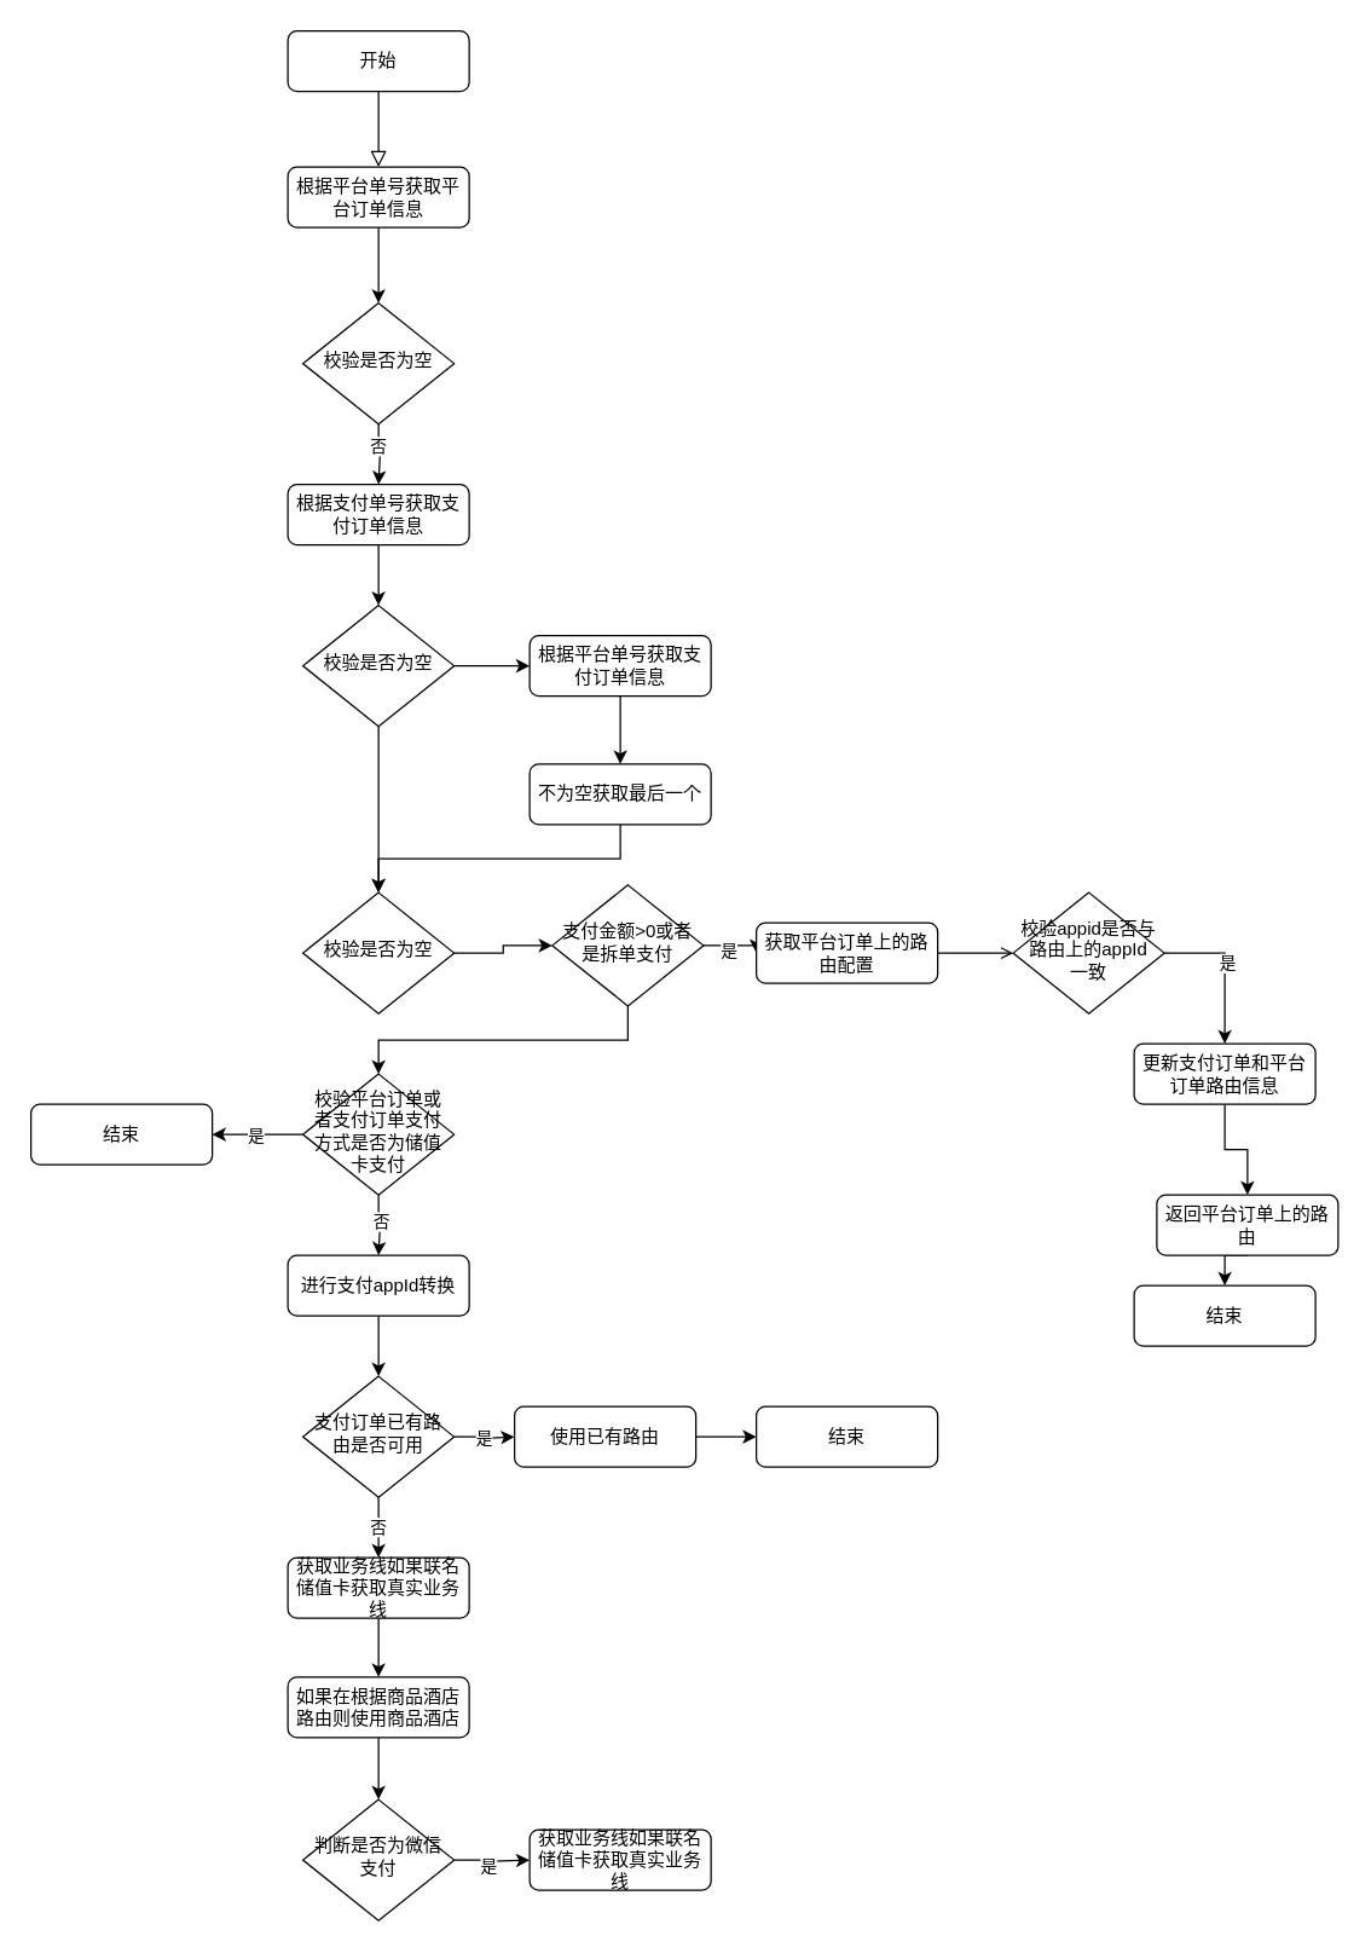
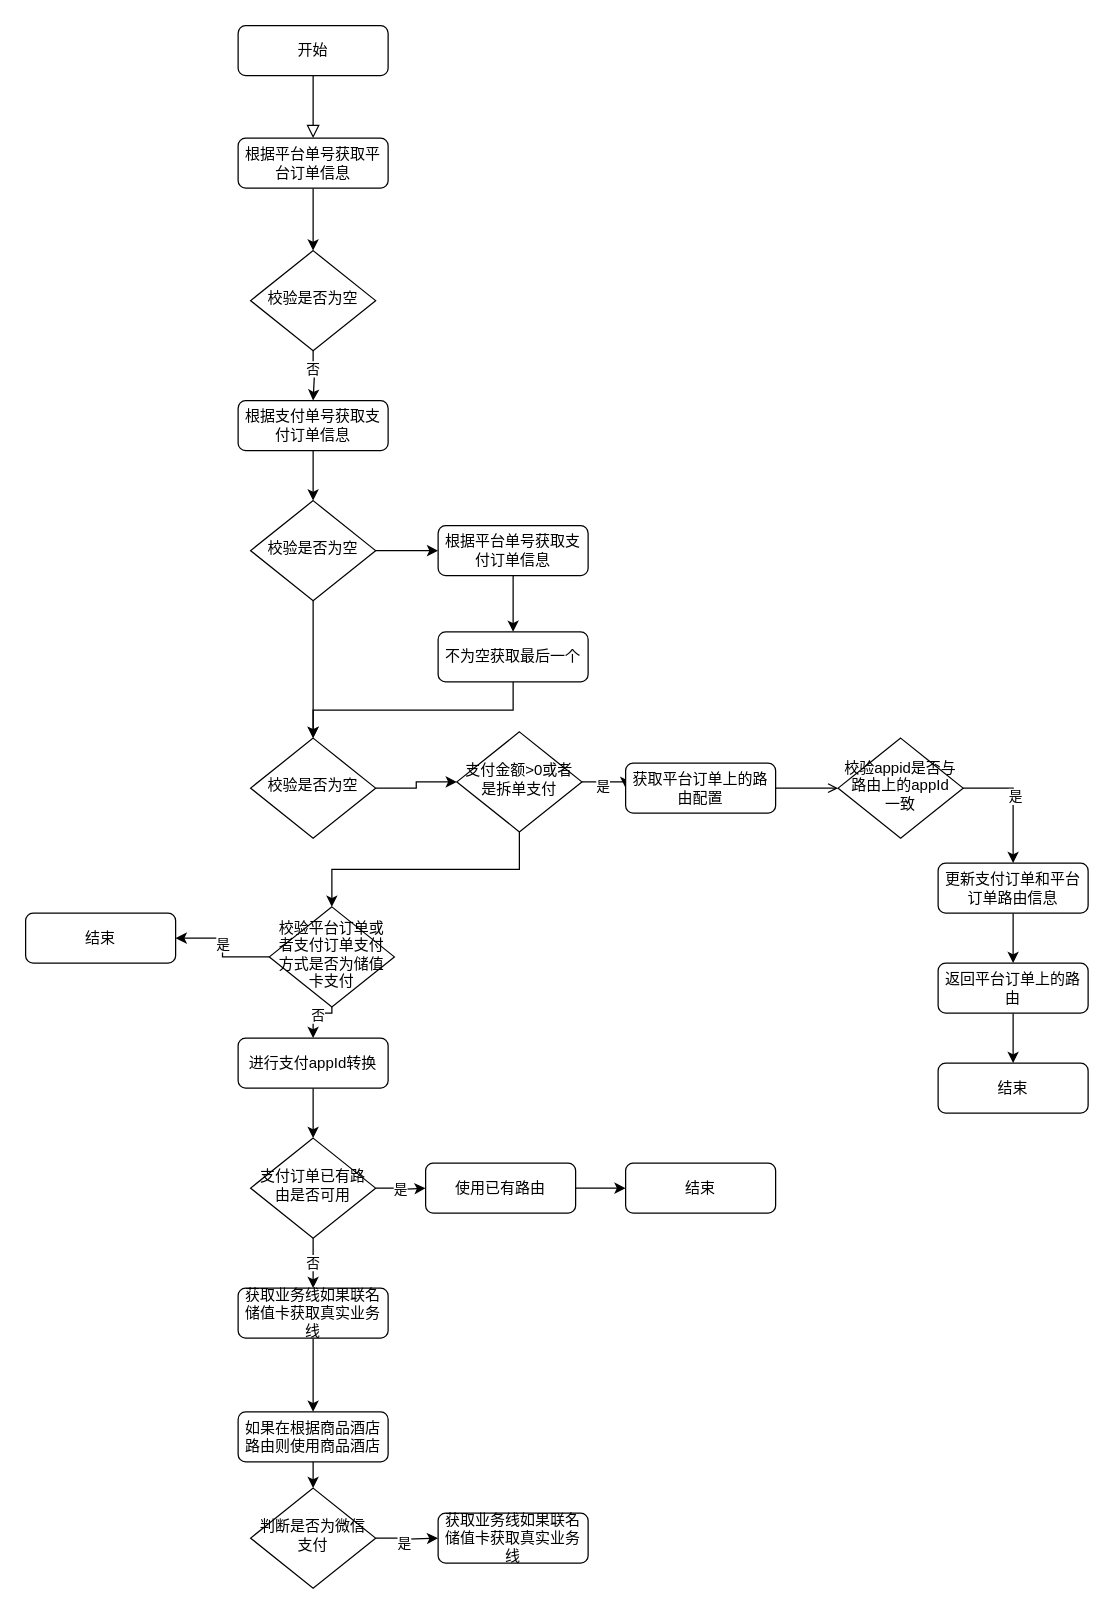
  <mxCell id="0" />
  <mxCell id="1" parent="0" />
  <mxCell id="2" value="" style="rounded=0;html=1;jettySize=auto;orthogonalLoop=1;fontSize=11;endArrow=block;endFill=0;endSize=8;strokeWidth=1;shadow=0;labelBackgroundColor=none;edgeStyle=orthogonalEdgeStyle;" parent="1" source="3" edge="1"><mxGeometry relative="1" as="geometry"><mxPoint x="250" y="110" as="targetPoint" /></mxGeometry></mxCell>
  <mxCell id="3" value="开始" style="rounded=1;whiteSpace=wrap;html=1;fontSize=12;glass=0;strokeWidth=1;shadow=0;" parent="1" vertex="1"><mxGeometry x="190" y="20" width="120" height="40" as="geometry" /></mxCell>
  <mxCell id="4" style="edgeStyle=orthogonalEdgeStyle;rounded=0;orthogonalLoop=1;jettySize=auto;html=1;exitX=0.5;exitY=1;exitDx=0;exitDy=0;entryX=0.5;entryY=0;entryDx=0;entryDy=0;" edge="1" parent="1" source="5" target="8"><mxGeometry relative="1" as="geometry" /></mxCell>
  <mxCell id="5" value="根据平台单号获取平台订单信息" style="rounded=1;whiteSpace=wrap;html=1;fontSize=12;glass=0;strokeWidth=1;shadow=0;" parent="1" vertex="1"><mxGeometry x="190" y="110" width="120" height="40" as="geometry" /></mxCell>
  <mxCell id="6" value="" style="edgeStyle=orthogonalEdgeStyle;rounded=0;orthogonalLoop=1;jettySize=auto;html=1;" edge="1" parent="1" source="8"><mxGeometry relative="1" as="geometry"><mxPoint x="250" y="320" as="targetPoint" /><Array as="points"><mxPoint x="250" y="300" /><mxPoint x="251" y="300" /></Array></mxGeometry></mxCell>
  <mxCell id="7" value="否" style="edgeLabel;html=1;align=center;verticalAlign=middle;resizable=0;points=[];" vertex="1" connectable="0" parent="6"><mxGeometry x="-0.318" y="-1" relative="1" as="geometry"><mxPoint as="offset" /></mxGeometry></mxCell>
  <mxCell id="8" value="校验是否为空" style="rhombus;whiteSpace=wrap;html=1;shadow=0;fontFamily=Helvetica;fontSize=12;align=center;strokeWidth=1;spacing=6;spacingTop=-4;" parent="1" vertex="1"><mxGeometry x="200" y="200" width="100" height="80" as="geometry" /></mxCell>
  <mxCell id="9" style="edgeStyle=orthogonalEdgeStyle;rounded=0;orthogonalLoop=1;jettySize=auto;html=1;exitX=0.5;exitY=1;exitDx=0;exitDy=0;entryX=0.5;entryY=0;entryDx=0;entryDy=0;" edge="1" parent="1" source="10" target="13"><mxGeometry relative="1" as="geometry" /></mxCell>
  <mxCell id="10" value="根据支付单号获取支付订单信息" style="rounded=1;whiteSpace=wrap;html=1;fontSize=12;glass=0;strokeWidth=1;shadow=0;" parent="1" vertex="1"><mxGeometry x="190" y="320" width="120" height="40" as="geometry" /></mxCell>
  <mxCell id="11" style="edgeStyle=orthogonalEdgeStyle;rounded=0;orthogonalLoop=1;jettySize=auto;html=1;exitX=1;exitY=0.5;exitDx=0;exitDy=0;entryX=0;entryY=0.5;entryDx=0;entryDy=0;" edge="1" parent="1" source="13" target="15"><mxGeometry relative="1" as="geometry"><mxPoint x="350" y="440" as="targetPoint" /></mxGeometry></mxCell>
  <mxCell id="12" style="edgeStyle=orthogonalEdgeStyle;rounded=0;orthogonalLoop=1;jettySize=auto;html=1;exitX=0.5;exitY=1;exitDx=0;exitDy=0;entryX=0.5;entryY=0;entryDx=0;entryDy=0;" edge="1" parent="1" source="13" target="19"><mxGeometry relative="1" as="geometry"><mxPoint x="250" y="580" as="targetPoint" /></mxGeometry></mxCell>
  <mxCell id="13" value="校验是否为空" style="rhombus;whiteSpace=wrap;html=1;shadow=0;fontFamily=Helvetica;fontSize=12;align=center;strokeWidth=1;spacing=6;spacingTop=-4;" vertex="1" parent="1"><mxGeometry x="200" y="400" width="100" height="80" as="geometry" /></mxCell>
  <mxCell id="14" style="edgeStyle=orthogonalEdgeStyle;rounded=0;orthogonalLoop=1;jettySize=auto;html=1;exitX=0.5;exitY=1;exitDx=0;exitDy=0;entryX=0.5;entryY=0;entryDx=0;entryDy=0;" edge="1" parent="1" source="15" target="17"><mxGeometry relative="1" as="geometry"><mxPoint x="410" y="500" as="targetPoint" /></mxGeometry></mxCell>
  <mxCell id="15" value="根据平台单号获取支付订单信息" style="rounded=1;whiteSpace=wrap;html=1;fontSize=12;glass=0;strokeWidth=1;shadow=0;" vertex="1" parent="1"><mxGeometry x="350" y="420" width="120" height="40" as="geometry" /></mxCell>
  <mxCell id="16" style="edgeStyle=orthogonalEdgeStyle;rounded=0;orthogonalLoop=1;jettySize=auto;html=1;exitX=0.5;exitY=1;exitDx=0;exitDy=0;" edge="1" parent="1" source="17" target="19"><mxGeometry relative="1" as="geometry" /></mxCell>
  <mxCell id="17" value="不为空获取最后一个" style="rounded=1;whiteSpace=wrap;html=1;fontSize=12;glass=0;strokeWidth=1;shadow=0;" vertex="1" parent="1"><mxGeometry x="350" y="505" width="120" height="40" as="geometry" /></mxCell>
  <mxCell id="18" style="edgeStyle=orthogonalEdgeStyle;rounded=0;orthogonalLoop=1;jettySize=auto;html=1;exitX=1;exitY=0.5;exitDx=0;exitDy=0;entryX=0;entryY=0.5;entryDx=0;entryDy=0;" edge="1" parent="1" source="19" target="23"><mxGeometry relative="1" as="geometry"><mxPoint x="350" y="630" as="targetPoint" /></mxGeometry></mxCell>
  <mxCell id="19" value="校验是否为空" style="rhombus;whiteSpace=wrap;html=1;shadow=0;fontFamily=Helvetica;fontSize=12;align=center;strokeWidth=1;spacing=6;spacingTop=-4;" vertex="1" parent="1"><mxGeometry x="200" y="590" width="100" height="80" as="geometry" /></mxCell>
  <mxCell id="20" style="edgeStyle=orthogonalEdgeStyle;rounded=0;orthogonalLoop=1;jettySize=auto;html=1;exitX=1;exitY=0.5;exitDx=0;exitDy=0;entryX=0;entryY=0.5;entryDx=0;entryDy=0;" edge="1" parent="1" source="23" target="25"><mxGeometry relative="1" as="geometry"><mxPoint x="500" y="630" as="targetPoint" /></mxGeometry></mxCell>
  <mxCell id="21" value="是" style="edgeLabel;html=1;align=center;verticalAlign=middle;resizable=0;points=[];" vertex="1" connectable="0" parent="20"><mxGeometry x="-0.2" y="-3" relative="1" as="geometry"><mxPoint as="offset" /></mxGeometry></mxCell>
  <mxCell id="22" style="edgeStyle=orthogonalEdgeStyle;rounded=0;orthogonalLoop=1;jettySize=auto;html=1;exitX=0.5;exitY=1;exitDx=0;exitDy=0;entryX=0.5;entryY=0;entryDx=0;entryDy=0;" edge="1" parent="1" source="23" target="38"><mxGeometry relative="1" as="geometry"><mxPoint x="250" y="720" as="targetPoint" /></mxGeometry></mxCell>
  <mxCell id="23" value="支付金额&amp;gt;0或者是拆单支付" style="rhombus;whiteSpace=wrap;html=1;shadow=0;fontFamily=Helvetica;fontSize=12;align=center;strokeWidth=1;spacing=6;spacingTop=-4;" vertex="1" parent="1"><mxGeometry x="365" y="585" width="100" height="80" as="geometry" /></mxCell>
  <mxCell id="24" style="edgeStyle=orthogonalEdgeStyle;rounded=0;orthogonalLoop=1;jettySize=auto;html=1;exitX=1;exitY=0.5;exitDx=0;exitDy=0;entryX=0;entryY=0.5;entryDx=0;entryDy=0;endArrow=open;" edge="1" parent="1" source="25" target="28"><mxGeometry relative="1" as="geometry" /></mxCell>
  <mxCell id="25" value="获取平台订单上的路由配置" style="rounded=1;whiteSpace=wrap;html=1;fontSize=12;glass=0;strokeWidth=1;shadow=0;" vertex="1" parent="1"><mxGeometry x="500" y="610" width="120" height="40" as="geometry" /></mxCell>
  <mxCell id="26" style="edgeStyle=orthogonalEdgeStyle;rounded=0;orthogonalLoop=1;jettySize=auto;html=1;exitX=1;exitY=0.5;exitDx=0;exitDy=0;entryX=0.5;entryY=0;entryDx=0;entryDy=0;" edge="1" parent="1" source="28" target="33"><mxGeometry relative="1" as="geometry"><mxPoint x="810" y="720" as="targetPoint" /></mxGeometry></mxCell>
  <mxCell id="27" value="是" style="edgeLabel;html=1;align=center;verticalAlign=middle;resizable=0;points=[];" vertex="1" connectable="0" parent="26"><mxGeometry x="-0.088" y="1" relative="1" as="geometry"><mxPoint as="offset" /></mxGeometry></mxCell>
  <mxCell id="28" value="校验appid是否与路由上的appId一致" style="rhombus;whiteSpace=wrap;html=1;shadow=0;fontFamily=Helvetica;fontSize=12;align=center;strokeWidth=1;spacing=6;spacingTop=-4;" vertex="1" parent="1"><mxGeometry x="670" y="590" width="100" height="80" as="geometry" /></mxCell>
  <mxCell id="29" style="edgeStyle=orthogonalEdgeStyle;rounded=0;orthogonalLoop=1;jettySize=auto;html=1;exitX=0.5;exitY=1;exitDx=0;exitDy=0;entryX=0.5;entryY=0;entryDx=0;entryDy=0;" edge="1" parent="1" source="30" target="31"><mxGeometry relative="1" as="geometry"><mxPoint x="810" y="800" as="targetPoint" /></mxGeometry></mxCell>
- <mxCell id="30" value="返回平台订单上的路由" style="rounded=1;whiteSpace=wrap;html=1;fontSize=12;glass=0;strokeWidth=1;shadow=0;" vertex="1" parent="1"><mxGeometry x="765" y="790" width="120" height="40" as="geometry" /></mxCell>
+ <mxCell id="30" value="返回平台订单上的路由" style="rounded=1;whiteSpace=wrap;html=1;fontSize=12;glass=0;strokeWidth=1;shadow=0;" vertex="1" parent="1"><mxGeometry x="750" y="770" width="120" height="40" as="geometry" /></mxCell>
  <mxCell id="31" value="结束" style="rounded=1;whiteSpace=wrap;html=1;fontSize=12;glass=0;strokeWidth=1;shadow=0;" vertex="1" parent="1"><mxGeometry x="750" y="850" width="120" height="40" as="geometry" /></mxCell>
  <mxCell id="32" style="edgeStyle=orthogonalEdgeStyle;rounded=0;orthogonalLoop=1;jettySize=auto;html=1;exitX=0.5;exitY=1;exitDx=0;exitDy=0;entryX=0.5;entryY=0;entryDx=0;entryDy=0;" edge="1" parent="1" source="33" target="30"><mxGeometry relative="1" as="geometry" /></mxCell>
  <mxCell id="33" value="更新支付订单和平台订单路由信息" style="rounded=1;whiteSpace=wrap;html=1;fontSize=12;glass=0;strokeWidth=1;shadow=0;" vertex="1" parent="1"><mxGeometry x="750" y="690" width="120" height="40" as="geometry" /></mxCell>
  <mxCell id="34" style="edgeStyle=orthogonalEdgeStyle;rounded=0;orthogonalLoop=1;jettySize=auto;html=1;exitX=0.5;exitY=1;exitDx=0;exitDy=0;entryX=0.5;entryY=0;entryDx=0;entryDy=0;" edge="1" parent="1" source="38" target="41"><mxGeometry relative="1" as="geometry"><mxPoint x="250" y="860" as="targetPoint" /><Array as="points"><mxPoint x="250" y="810" /><mxPoint x="251" y="810" /></Array></mxGeometry></mxCell>
  <mxCell id="35" value="否" style="edgeLabel;html=1;align=center;verticalAlign=middle;resizable=0;points=[];" vertex="1" connectable="0" parent="34"><mxGeometry x="-0.161" y="1" relative="1" as="geometry"><mxPoint as="offset" /></mxGeometry></mxCell>
  <mxCell id="36" style="edgeStyle=orthogonalEdgeStyle;rounded=0;orthogonalLoop=1;jettySize=auto;html=1;exitX=0;exitY=0.5;exitDx=0;exitDy=0;entryX=1;entryY=0.5;entryDx=0;entryDy=0;" edge="1" parent="1" source="38" target="39"><mxGeometry relative="1" as="geometry"><mxPoint x="150" y="750" as="targetPoint" /></mxGeometry></mxCell>
  <mxCell id="37" value="是" style="edgeLabel;html=1;align=center;verticalAlign=middle;resizable=0;points=[];" vertex="1" connectable="0" parent="36"><mxGeometry x="0.067" relative="1" as="geometry"><mxPoint as="offset" /></mxGeometry></mxCell>
- <mxCell id="38" value="校验平台订单或者支付订单支付方式是否为储值卡支付" style="rhombus;whiteSpace=wrap;html=1;shadow=0;fontFamily=Helvetica;fontSize=12;align=center;strokeWidth=1;spacing=6;spacingTop=-4;" vertex="1" parent="1"><mxGeometry x="200" y="710" width="100" height="80" as="geometry" /></mxCell>
+ <mxCell id="38" value="校验平台订单或者支付订单支付方式是否为储值卡支付" style="rhombus;whiteSpace=wrap;html=1;shadow=0;fontFamily=Helvetica;fontSize=12;align=center;strokeWidth=1;spacing=6;spacingTop=-4;" vertex="1" parent="1"><mxGeometry x="215" y="725" width="100" height="80" as="geometry" /></mxCell>
  <mxCell id="39" value="结束" style="rounded=1;whiteSpace=wrap;html=1;fontSize=12;glass=0;strokeWidth=1;shadow=0;" vertex="1" parent="1"><mxGeometry x="20" y="730" width="120" height="40" as="geometry" /></mxCell>
  <mxCell id="40" style="edgeStyle=orthogonalEdgeStyle;rounded=0;orthogonalLoop=1;jettySize=auto;html=1;exitX=0.5;exitY=1;exitDx=0;exitDy=0;entryX=0.5;entryY=0;entryDx=0;entryDy=0;" edge="1" parent="1" source="41" target="44"><mxGeometry relative="1" as="geometry"><mxPoint x="250" y="910" as="targetPoint" /></mxGeometry></mxCell>
  <mxCell id="41" value="进行支付appId转换" style="rounded=1;whiteSpace=wrap;html=1;fontSize=12;glass=0;strokeWidth=1;shadow=0;" vertex="1" parent="1"><mxGeometry x="190" y="830" width="120" height="40" as="geometry" /></mxCell>
  <mxCell id="42" value="是" style="edgeStyle=orthogonalEdgeStyle;rounded=0;orthogonalLoop=1;jettySize=auto;html=1;exitX=1;exitY=0.5;exitDx=0;exitDy=0;entryX=0;entryY=0.5;entryDx=0;entryDy=0;" edge="1" parent="1" source="44" target="46"><mxGeometry relative="1" as="geometry"><mxPoint x="340" y="950" as="targetPoint" /><Array as="points"><mxPoint x="320" y="950" /><mxPoint x="320" y="951" /></Array></mxGeometry></mxCell>
  <mxCell id="43" value="否" style="edgeStyle=orthogonalEdgeStyle;rounded=0;orthogonalLoop=1;jettySize=auto;html=1;exitX=0.5;exitY=1;exitDx=0;exitDy=0;entryX=0.5;entryY=0;entryDx=0;entryDy=0;" edge="1" parent="1" source="44" target="49"><mxGeometry relative="1" as="geometry" /></mxCell>
  <mxCell id="44" value="支付订单已有路由是否可用" style="rhombus;whiteSpace=wrap;html=1;shadow=0;fontFamily=Helvetica;fontSize=12;align=center;strokeWidth=1;spacing=6;spacingTop=-4;" vertex="1" parent="1"><mxGeometry x="200" y="910" width="100" height="80" as="geometry" /></mxCell>
  <mxCell id="45" style="edgeStyle=orthogonalEdgeStyle;rounded=0;orthogonalLoop=1;jettySize=auto;html=1;exitX=1;exitY=0.5;exitDx=0;exitDy=0;entryX=0;entryY=0.5;entryDx=0;entryDy=0;" edge="1" parent="1" source="46" target="47"><mxGeometry relative="1" as="geometry" /></mxCell>
  <mxCell id="46" value="使用已有路由" style="rounded=1;whiteSpace=wrap;html=1;fontSize=12;glass=0;strokeWidth=1;shadow=0;" vertex="1" parent="1"><mxGeometry x="340" y="930" width="120" height="40" as="geometry" /></mxCell>
  <mxCell id="47" value="结束" style="rounded=1;whiteSpace=wrap;html=1;fontSize=12;glass=0;strokeWidth=1;shadow=0;" vertex="1" parent="1"><mxGeometry x="500" y="930" width="120" height="40" as="geometry" /></mxCell>
  <mxCell id="48" style="edgeStyle=orthogonalEdgeStyle;rounded=0;orthogonalLoop=1;jettySize=auto;html=1;exitX=0.5;exitY=1;exitDx=0;exitDy=0;" edge="1" parent="1" source="49" target="51"><mxGeometry relative="1" as="geometry" /></mxCell>
  <mxCell id="49" value="获取业务线如果联名储值卡获取真实业务线" style="rounded=1;whiteSpace=wrap;html=1;fontSize=12;glass=0;strokeWidth=1;shadow=0;" vertex="1" parent="1"><mxGeometry x="190" y="1030" width="120" height="40" as="geometry" /></mxCell>
  <mxCell id="50" style="edgeStyle=orthogonalEdgeStyle;rounded=0;orthogonalLoop=1;jettySize=auto;html=1;exitX=0.5;exitY=1;exitDx=0;exitDy=0;entryX=0.5;entryY=0;entryDx=0;entryDy=0;" edge="1" parent="1" source="51" target="54"><mxGeometry relative="1" as="geometry" /></mxCell>
- <mxCell id="51" value="如果在根据商品酒店路由则使用商品酒店" style="rounded=1;whiteSpace=wrap;html=1;fontSize=12;glass=0;strokeWidth=1;shadow=0;" vertex="1" parent="1"><mxGeometry x="190" y="1109" width="120" height="40" as="geometry" /></mxCell>
+ <mxCell id="51" value="如果在根据商品酒店路由则使用商品酒店" style="rounded=1;whiteSpace=wrap;html=1;fontSize=12;glass=0;strokeWidth=1;shadow=0;" vertex="1" parent="1"><mxGeometry x="190" y="1129" width="120" height="40" as="geometry" /></mxCell>
  <mxCell id="52" style="edgeStyle=orthogonalEdgeStyle;rounded=0;orthogonalLoop=1;jettySize=auto;html=1;exitX=1;exitY=0.5;exitDx=0;exitDy=0;entryX=0;entryY=0.5;entryDx=0;entryDy=0;" edge="1" parent="1" source="54" target="55"><mxGeometry relative="1" as="geometry"><mxPoint x="340" y="1230" as="targetPoint" /><Array as="points"><mxPoint x="320" y="1230" /><mxPoint x="320" y="1231" /></Array></mxGeometry></mxCell>
  <mxCell id="53" value="是" style="edgeLabel;html=1;align=center;verticalAlign=middle;resizable=0;points=[];" vertex="1" connectable="0" parent="52"><mxGeometry x="-0.102" y="-3" relative="1" as="geometry"><mxPoint as="offset" /></mxGeometry></mxCell>
  <mxCell id="54" value="判断是否为微信支付" style="rhombus;whiteSpace=wrap;html=1;shadow=0;fontFamily=Helvetica;fontSize=12;align=center;strokeWidth=1;spacing=6;spacingTop=-4;" vertex="1" parent="1"><mxGeometry x="200" y="1190" width="100" height="80" as="geometry" /></mxCell>
  <mxCell id="55" value="获取业务线如果联名储值卡获取真实业务线" style="rounded=1;whiteSpace=wrap;html=1;fontSize=12;glass=0;strokeWidth=1;shadow=0;" vertex="1" parent="1"><mxGeometry x="350" y="1210" width="120" height="40" as="geometry" /></mxCell>
